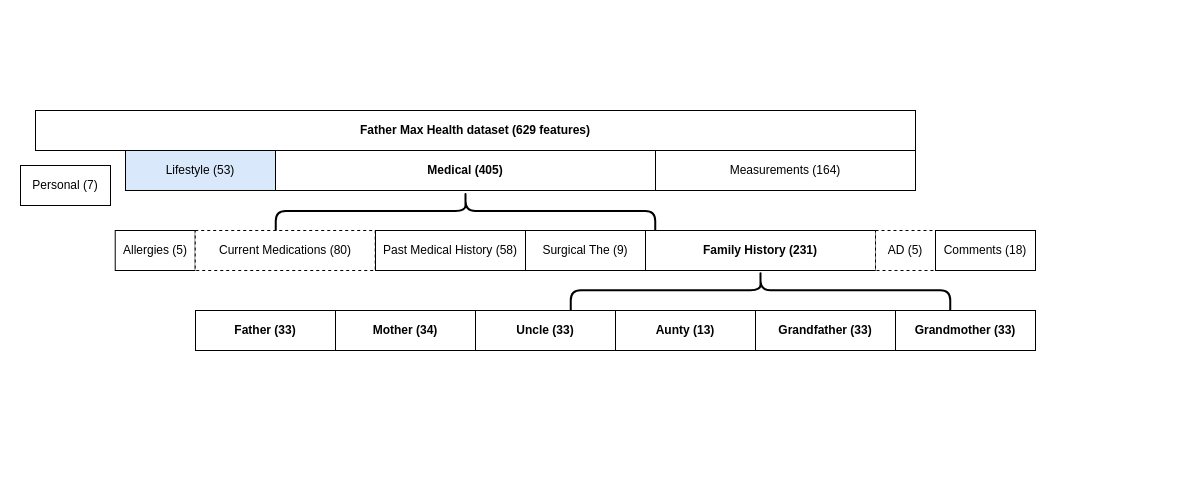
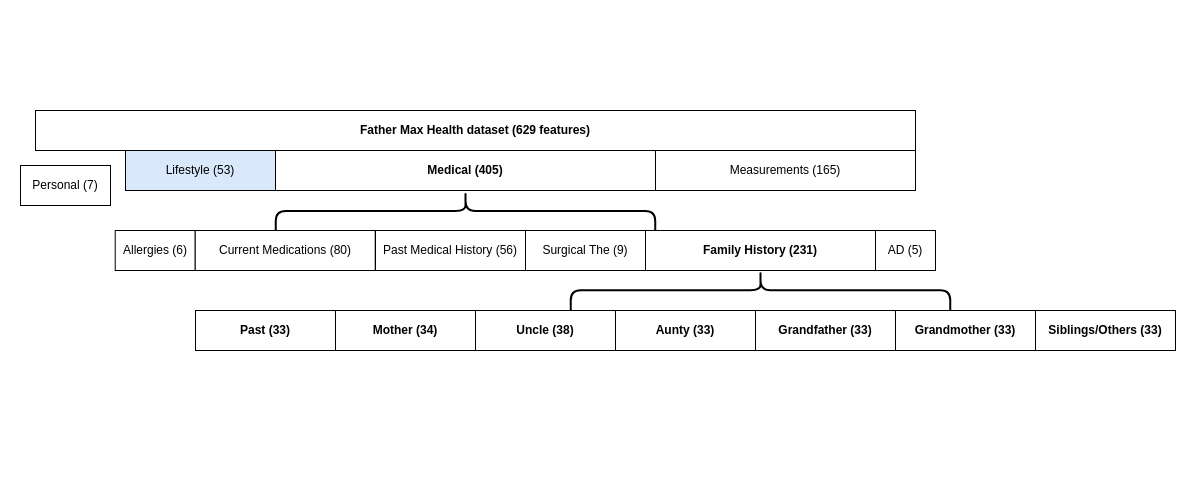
  <mxCell id="0" />
  <mxCell id="1" parent="0" />
  <mxCell id="2" value="Personal (7)" style="rounded=0;whiteSpace=wrap;html=1;" vertex="1" parent="1"><mxGeometry x="20" y="165" width="90" height="40" as="geometry" /></mxCell>
  <mxCell id="3" value="Lifestyle (53)" style="rounded=0;whiteSpace=wrap;html=1;fillColor=#dae8fc;" vertex="1" parent="1"><mxGeometry x="125" y="150" width="150" height="40" as="geometry" /></mxCell>
  <mxCell id="4" value="&lt;b&gt;Medical (405)&lt;/b&gt;" style="rounded=0;whiteSpace=wrap;html=1;" vertex="1" parent="1"><mxGeometry x="275" y="150" width="380" height="40" as="geometry" /></mxCell>
- <mxCell id="5" value="Measurements (164)" style="rounded=0;whiteSpace=wrap;html=1;" vertex="1" parent="1"><mxGeometry x="655" y="150" width="260" height="40" as="geometry" /></mxCell>
+ <mxCell id="5" value="Measurements (165)" style="rounded=0;whiteSpace=wrap;html=1;" vertex="1" parent="1"><mxGeometry x="655" y="150" width="260" height="40" as="geometry" /></mxCell>
  <mxCell id="6" value="" style="shape=curlyBracket;whiteSpace=wrap;html=1;rounded=1;labelPosition=left;verticalLabelPosition=middle;align=right;verticalAlign=middle;rotation=90;size=0.5;strokeWidth=2;" vertex="1" parent="1"><mxGeometry x="444.71" y="20.72" width="40.57" height="379.5" as="geometry" /></mxCell>
- <mxCell id="7" value="Allergies (5)" style="rounded=0;whiteSpace=wrap;html=1;" vertex="1" parent="1"><mxGeometry x="114.72" y="230" width="80" height="40" as="geometry" /></mxCell>
- <mxCell id="8" value="Current Medications (80)" style="rounded=0;whiteSpace=wrap;html=1;dashed=1;" vertex="1" parent="1"><mxGeometry x="194.72" y="230" width="180" height="40" as="geometry" /></mxCell>
- <mxCell id="9" value="Past Medical History (58)" style="rounded=0;whiteSpace=wrap;html=1;" vertex="1" parent="1"><mxGeometry x="375" y="230" width="150" height="40" as="geometry" /></mxCell>
+ <mxCell id="7" value="Allergies (6)" style="rounded=0;whiteSpace=wrap;html=1;" vertex="1" parent="1"><mxGeometry x="114.72" y="230" width="80" height="40" as="geometry" /></mxCell>
+ <mxCell id="8" value="Current Medications (80)" style="rounded=0;whiteSpace=wrap;html=1;" vertex="1" parent="1"><mxGeometry x="194.72" y="230" width="180" height="40" as="geometry" /></mxCell>
+ <mxCell id="9" value="Past Medical History (56)" style="rounded=0;whiteSpace=wrap;html=1;" vertex="1" parent="1"><mxGeometry x="375" y="230" width="150" height="40" as="geometry" /></mxCell>
  <mxCell id="10" value="Surgical The (9)" style="rounded=0;whiteSpace=wrap;html=1;" vertex="1" parent="1"><mxGeometry x="525" y="230" width="120" height="40" as="geometry" /></mxCell>
  <mxCell id="11" value="&lt;b&gt;Family History (231)&lt;/b&gt;" style="rounded=0;whiteSpace=wrap;html=1;" vertex="1" parent="1"><mxGeometry x="645" y="230" width="230" height="40" as="geometry" /></mxCell>
- <mxCell id="12" value="AD (5)" style="rounded=0;whiteSpace=wrap;html=1;dashed=1;" vertex="1" parent="1"><mxGeometry x="875" y="230" width="60" height="40" as="geometry" /></mxCell>
- <mxCell id="13" value="Comments (18)" style="rounded=0;whiteSpace=wrap;html=1;" vertex="1" parent="1"><mxGeometry x="935" y="230" width="100" height="40" as="geometry" /></mxCell>
+ <mxCell id="12" value="AD (5)" style="rounded=0;whiteSpace=wrap;html=1;" vertex="1" parent="1"><mxGeometry x="875" y="230" width="60" height="40" as="geometry" /></mxCell>
  <mxCell id="14" value="" style="shape=curlyBracket;whiteSpace=wrap;html=1;rounded=1;labelPosition=left;verticalLabelPosition=middle;align=right;verticalAlign=middle;rotation=90;size=0.5;strokeWidth=2;" vertex="1" parent="1"><mxGeometry x="739.72" y="100" width="40.57" height="379.5" as="geometry" /></mxCell>
- <mxCell id="15" value="Father (33)" style="rounded=0;whiteSpace=wrap;html=1;fontStyle=1" vertex="1" parent="1"><mxGeometry x="195" y="310" width="140" height="40" as="geometry" /></mxCell>
+ <mxCell id="15" value="Past (33)" style="rounded=0;whiteSpace=wrap;html=1;fontStyle=1" vertex="1" parent="1"><mxGeometry x="195" y="310" width="140" height="40" as="geometry" /></mxCell>
  <mxCell id="16" value="Mother (34)" style="rounded=0;whiteSpace=wrap;html=1;fontStyle=1" vertex="1" parent="1"><mxGeometry x="335" y="310" width="140" height="40" as="geometry" /></mxCell>
- <mxCell id="17" value="Uncle (33)" style="rounded=0;whiteSpace=wrap;html=1;fontStyle=1" vertex="1" parent="1"><mxGeometry x="475" y="310" width="140" height="40" as="geometry" /></mxCell>
- <mxCell id="18" value="Aunty (13)" style="rounded=0;whiteSpace=wrap;html=1;fontStyle=1" vertex="1" parent="1"><mxGeometry x="615" y="310" width="140" height="40" as="geometry" /></mxCell>
+ <mxCell id="17" value="Uncle (38)" style="rounded=0;whiteSpace=wrap;html=1;fontStyle=1" vertex="1" parent="1"><mxGeometry x="475" y="310" width="140" height="40" as="geometry" /></mxCell>
+ <mxCell id="18" value="Aunty (33)" style="rounded=0;whiteSpace=wrap;html=1;fontStyle=1" vertex="1" parent="1"><mxGeometry x="615" y="310" width="140" height="40" as="geometry" /></mxCell>
  <mxCell id="19" value="Grandfather (33)" style="rounded=0;whiteSpace=wrap;html=1;fontStyle=1" vertex="1" parent="1"><mxGeometry x="755" y="310" width="140" height="40" as="geometry" /></mxCell>
  <mxCell id="20" value="Grandmother (33)" style="rounded=0;whiteSpace=wrap;html=1;fontStyle=1" vertex="1" parent="1"><mxGeometry x="895" y="310" width="140" height="40" as="geometry" /></mxCell>
+ <mxCell id="21" value="Siblings/Others (33)" style="rounded=0;whiteSpace=wrap;html=1;fontStyle=1" vertex="1" parent="1"><mxGeometry x="1035" y="310" width="140" height="40" as="geometry" /></mxCell>
  <mxCell id="22" value="&lt;b&gt;Father Max Health dataset (629 features)&lt;/b&gt;" style="rounded=0;whiteSpace=wrap;html=1;" vertex="1" parent="1"><mxGeometry x="35" y="110" width="880" height="40" as="geometry" /></mxCell>
